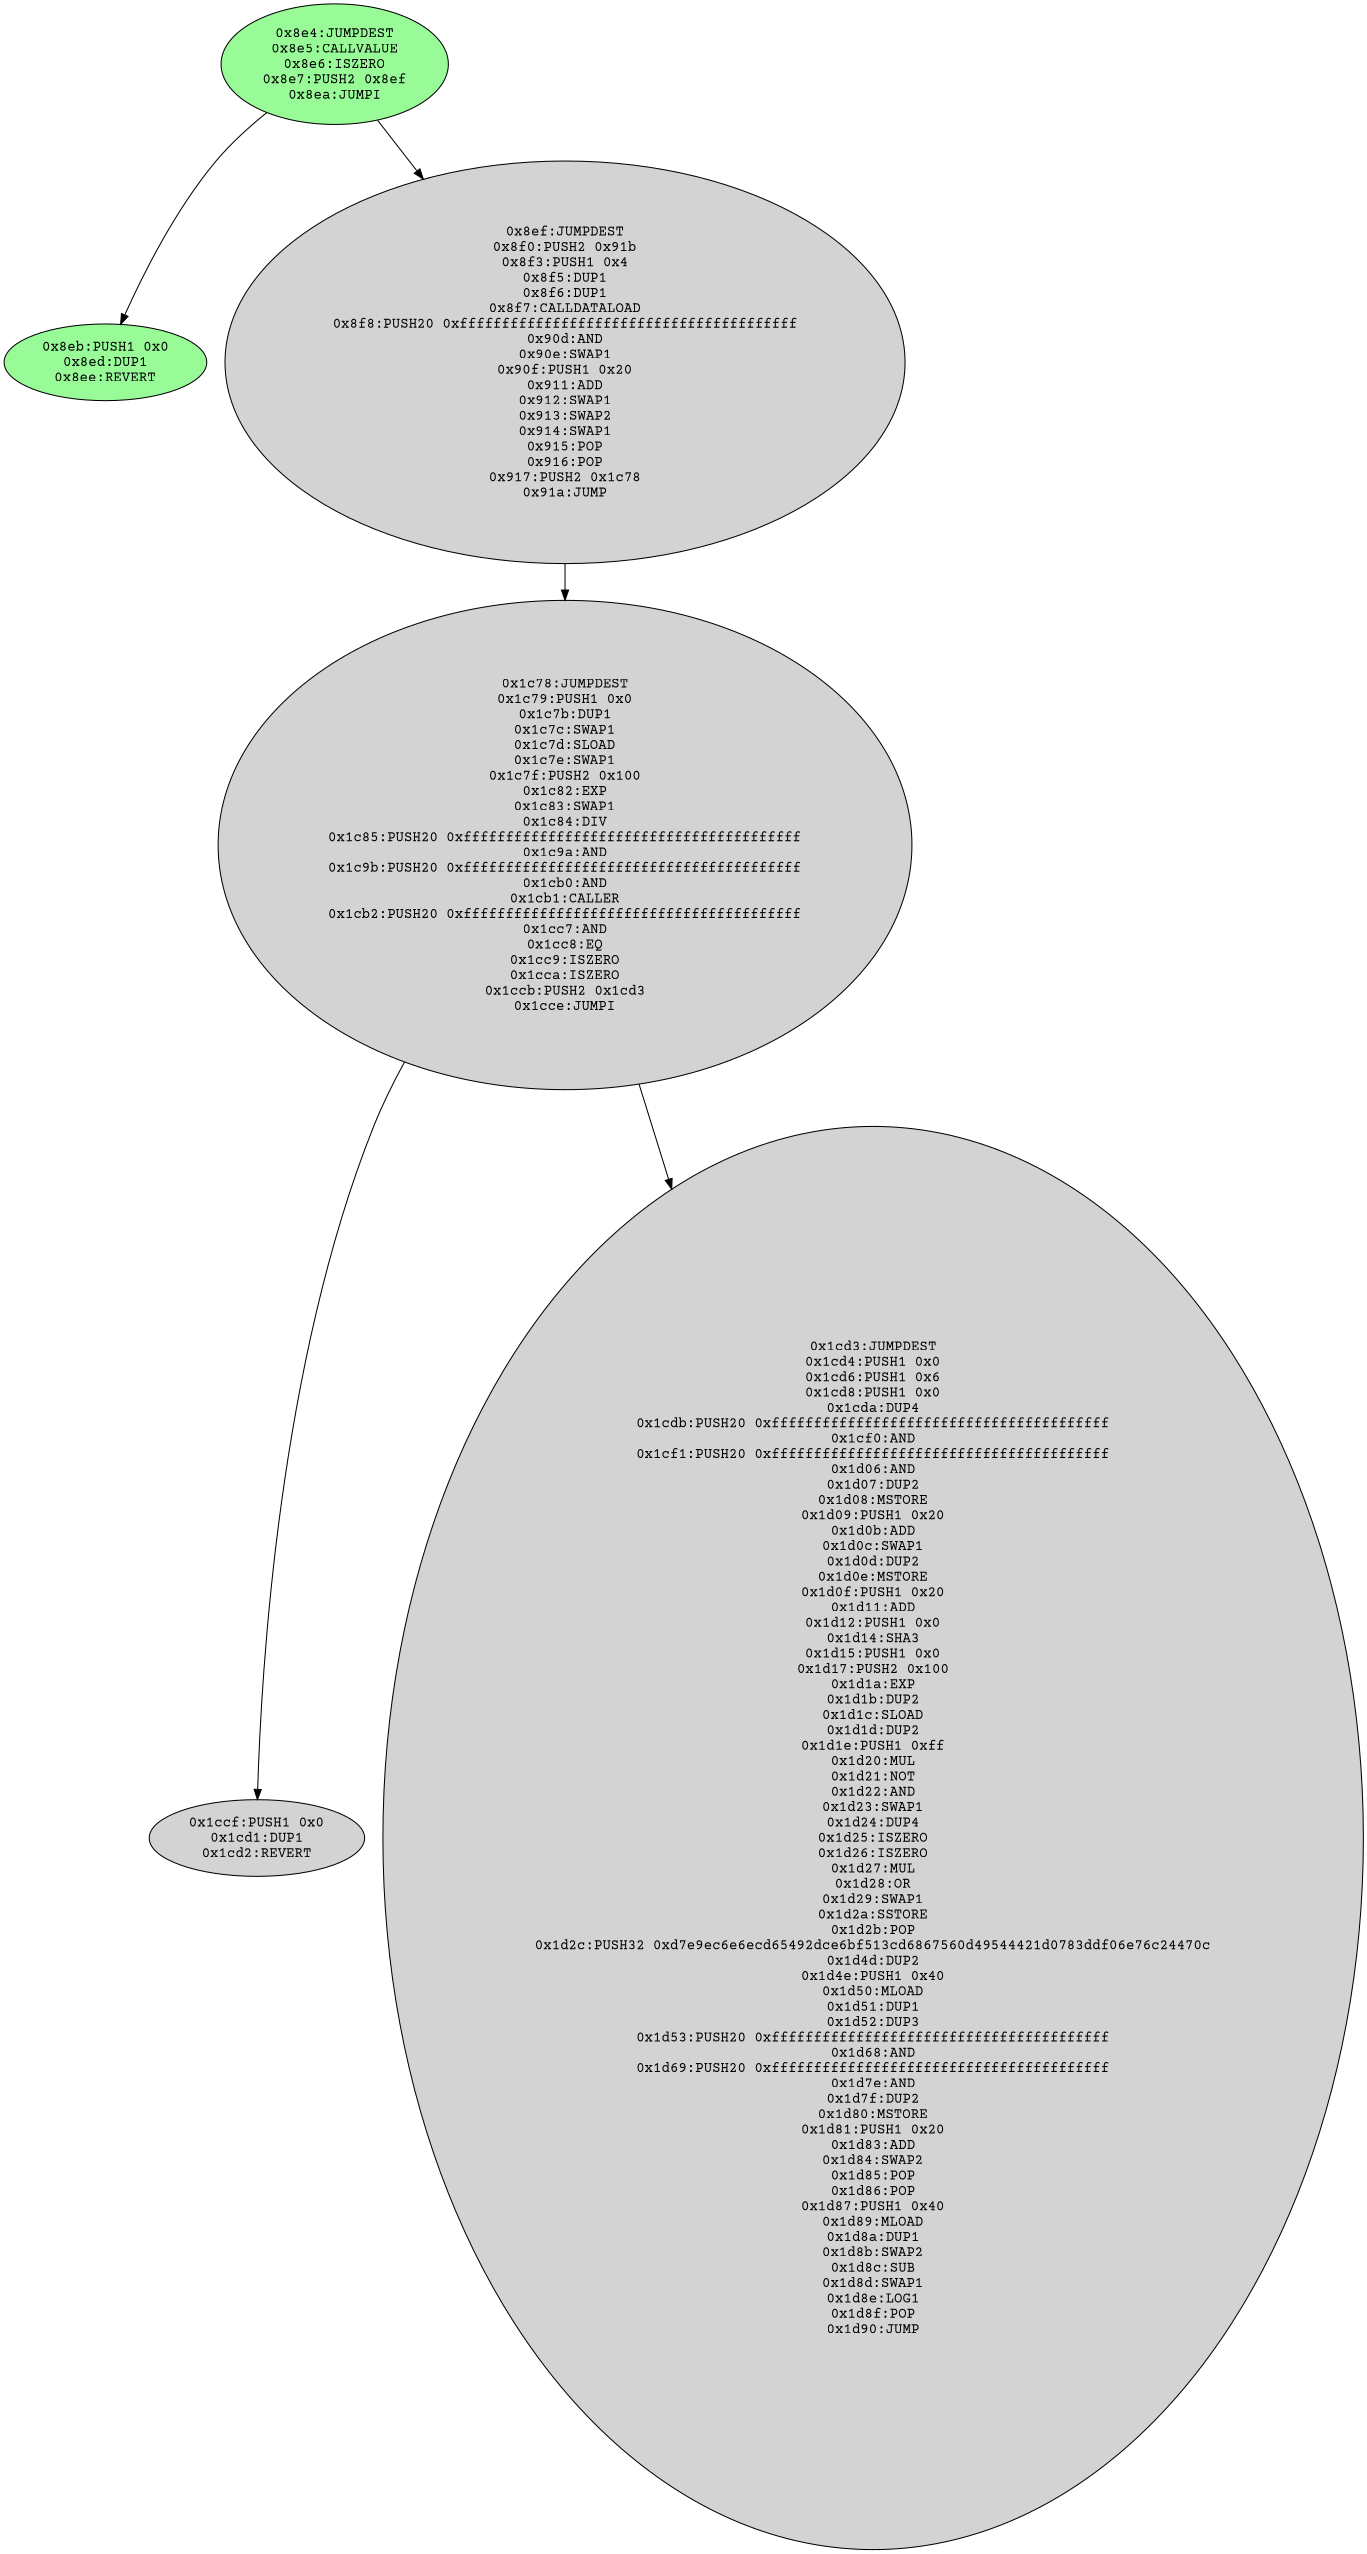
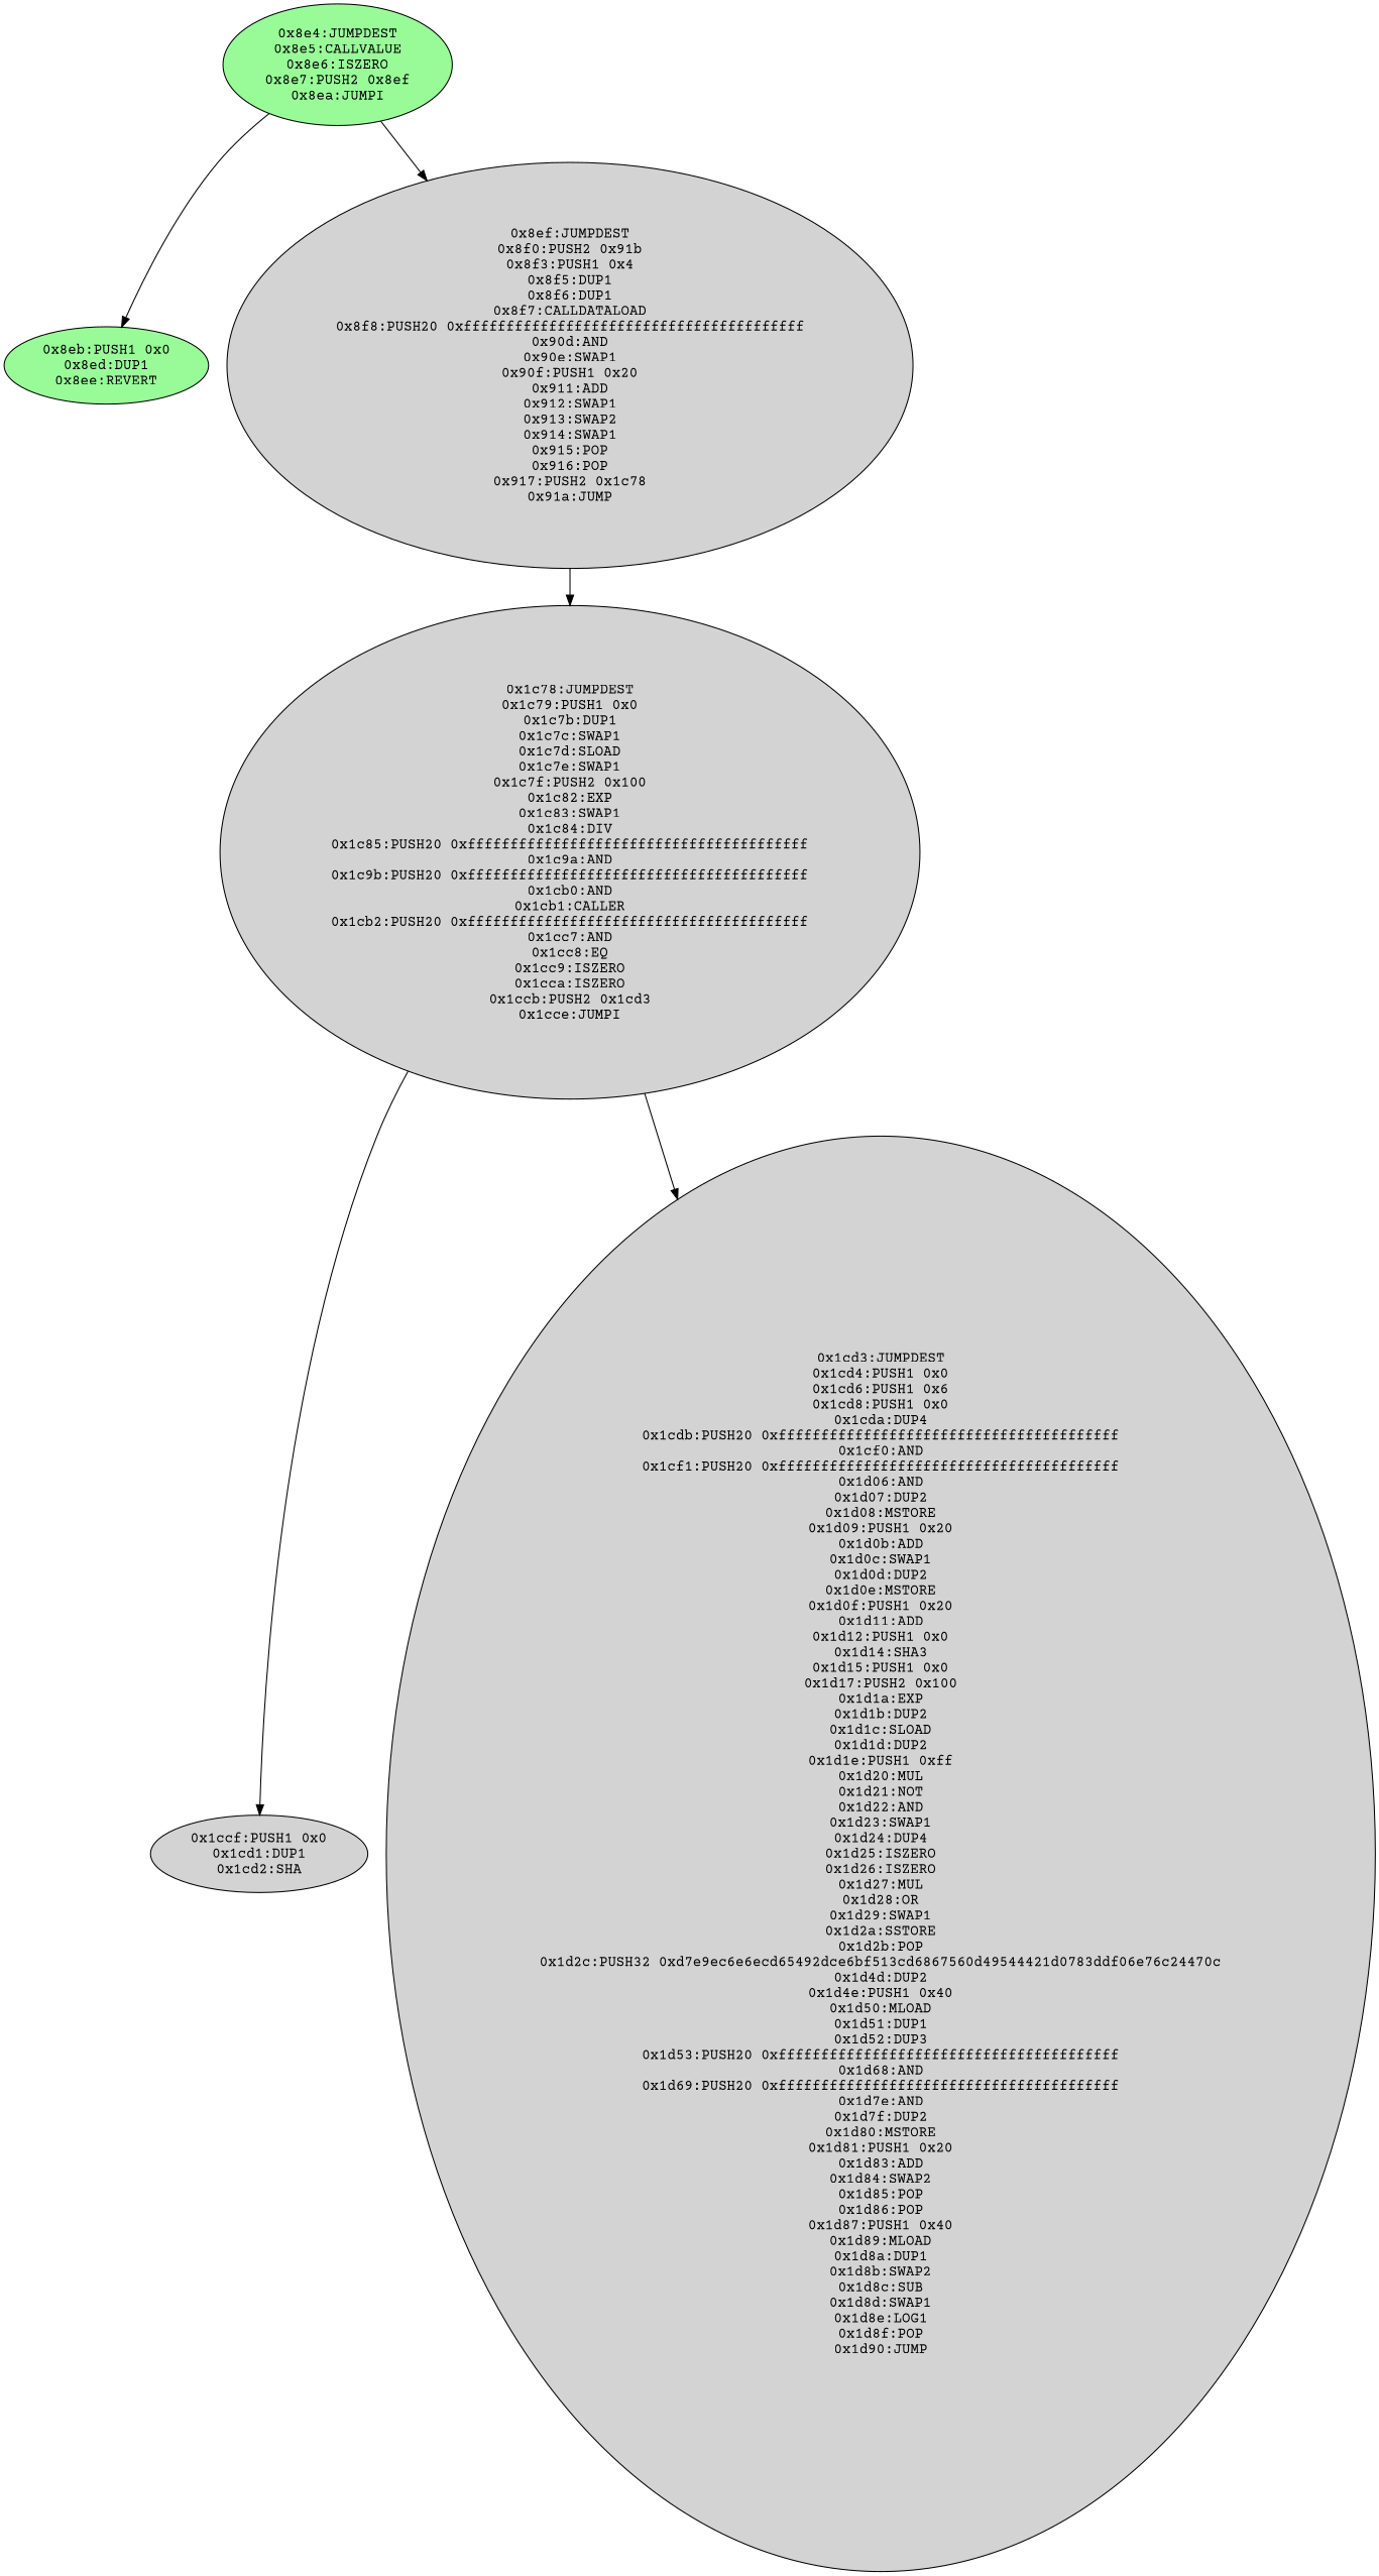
  digraph {
    fontname="Courier Prime"
    node [style=filled fillcolor=lightgrey fontname="Courier Prime"]
    edge [fontname="Courier Prime"]
    n1 [label="0x8e4:JUMPDEST\n0x8e5:CALLVALUE\n0x8e6:ISZERO\n0x8e7:PUSH2 0x8ef\n0x8ea:JUMPI" fillcolor=palegreen]
    n2 [label="0x8eb:PUSH1 0x0\n0x8ed:DUP1\n0x8ee:REVERT" fillcolor=palegreen]
    n3 [label="0x8ef:JUMPDEST\n0x8f0:PUSH2 0x91b\n0x8f3:PUSH1 0x4\n0x8f5:DUP1\n0x8f6:DUP1\n0x8f7:CALLDATALOAD\n0x8f8:PUSH20 0xffffffffffffffffffffffffffffffffffffffff\n0x90d:AND\n0x90e:SWAP1\n0x90f:PUSH1 0x20\n0x911:ADD\n0x912:SWAP1\n0x913:SWAP2\n0x914:SWAP1\n0x915:POP\n0x916:POP\n0x917:PUSH2 0x1c78\n0x91a:JUMP"]
    n4 [label="0x1c78:JUMPDEST\n0x1c79:PUSH1 0x0\n0x1c7b:DUP1\n0x1c7c:SWAP1\n0x1c7d:SLOAD\n0x1c7e:SWAP1\n0x1c7f:PUSH2 0x100\n0x1c82:EXP\n0x1c83:SWAP1\n0x1c84:DIV\n0x1c85:PUSH20 0xffffffffffffffffffffffffffffffffffffffff\n0x1c9a:AND\n0x1c9b:PUSH20 0xffffffffffffffffffffffffffffffffffffffff\n0x1cb0:AND\n0x1cb1:CALLER\n0x1cb2:PUSH20 0xffffffffffffffffffffffffffffffffffffffff\n0x1cc7:AND\n0x1cc8:EQ\n0x1cc9:ISZERO\n0x1cca:ISZERO\n0x1ccb:PUSH2 0x1cd3\n0x1cce:JUMPI"]
-   n5 [label="0x1ccf:PUSH1 0x0\n0x1cd1:DUP1\n0x1cd2:REVERT"]
+   n5 [label="0x1ccf:PUSH1 0x0\n0x1cd1:DUP1\n0x1cd2:SHA"]
    n6 [label="0x1cd3:JUMPDEST\n0x1cd4:PUSH1 0x0\n0x1cd6:PUSH1 0x6\n0x1cd8:PUSH1 0x0\n0x1cda:DUP4\n0x1cdb:PUSH20 0xffffffffffffffffffffffffffffffffffffffff\n0x1cf0:AND\n0x1cf1:PUSH20 0xffffffffffffffffffffffffffffffffffffffff\n0x1d06:AND\n0x1d07:DUP2\n0x1d08:MSTORE\n0x1d09:PUSH1 0x20\n0x1d0b:ADD\n0x1d0c:SWAP1\n0x1d0d:DUP2\n0x1d0e:MSTORE\n0x1d0f:PUSH1 0x20\n0x1d11:ADD\n0x1d12:PUSH1 0x0\n0x1d14:SHA3\n0x1d15:PUSH1 0x0\n0x1d17:PUSH2 0x100\n0x1d1a:EXP\n0x1d1b:DUP2\n0x1d1c:SLOAD\n0x1d1d:DUP2\n0x1d1e:PUSH1 0xff\n0x1d20:MUL\n0x1d21:NOT\n0x1d22:AND\n0x1d23:SWAP1\n0x1d24:DUP4\n0x1d25:ISZERO\n0x1d26:ISZERO\n0x1d27:MUL\n0x1d28:OR\n0x1d29:SWAP1\n0x1d2a:SSTORE\n0x1d2b:POP\n0x1d2c:PUSH32 0xd7e9ec6e6ecd65492dce6bf513cd6867560d49544421d0783ddf06e76c24470c\n0x1d4d:DUP2\n0x1d4e:PUSH1 0x40\n0x1d50:MLOAD\n0x1d51:DUP1\n0x1d52:DUP3\n0x1d53:PUSH20 0xffffffffffffffffffffffffffffffffffffffff\n0x1d68:AND\n0x1d69:PUSH20 0xffffffffffffffffffffffffffffffffffffffff\n0x1d7e:AND\n0x1d7f:DUP2\n0x1d80:MSTORE\n0x1d81:PUSH1 0x20\n0x1d83:ADD\n0x1d84:SWAP2\n0x1d85:POP\n0x1d86:POP\n0x1d87:PUSH1 0x40\n0x1d89:MLOAD\n0x1d8a:DUP1\n0x1d8b:SWAP2\n0x1d8c:SUB\n0x1d8d:SWAP1\n0x1d8e:LOG1\n0x1d8f:POP\n0x1d90:JUMP"]
    n1 -> n2
    n1 -> n3
    n3 -> n4
    n4 -> n5
    n4 -> n6
  }
